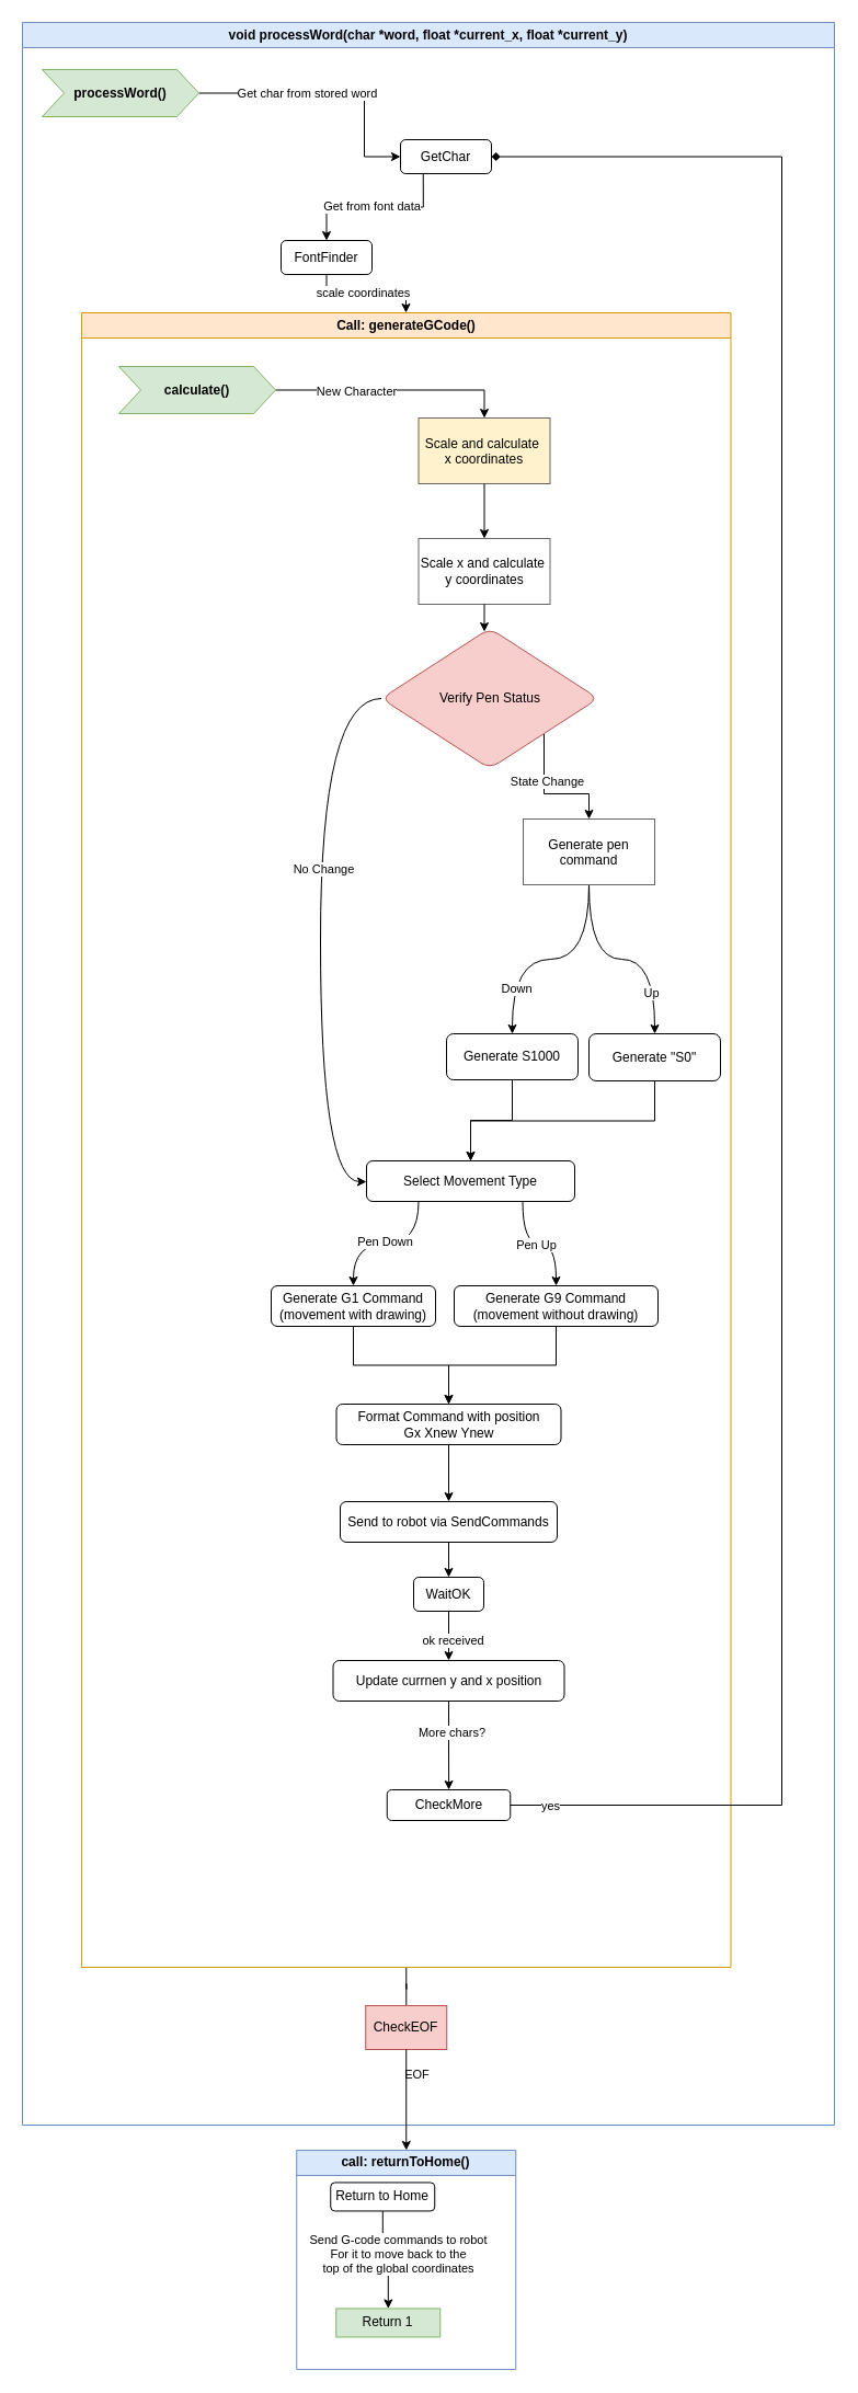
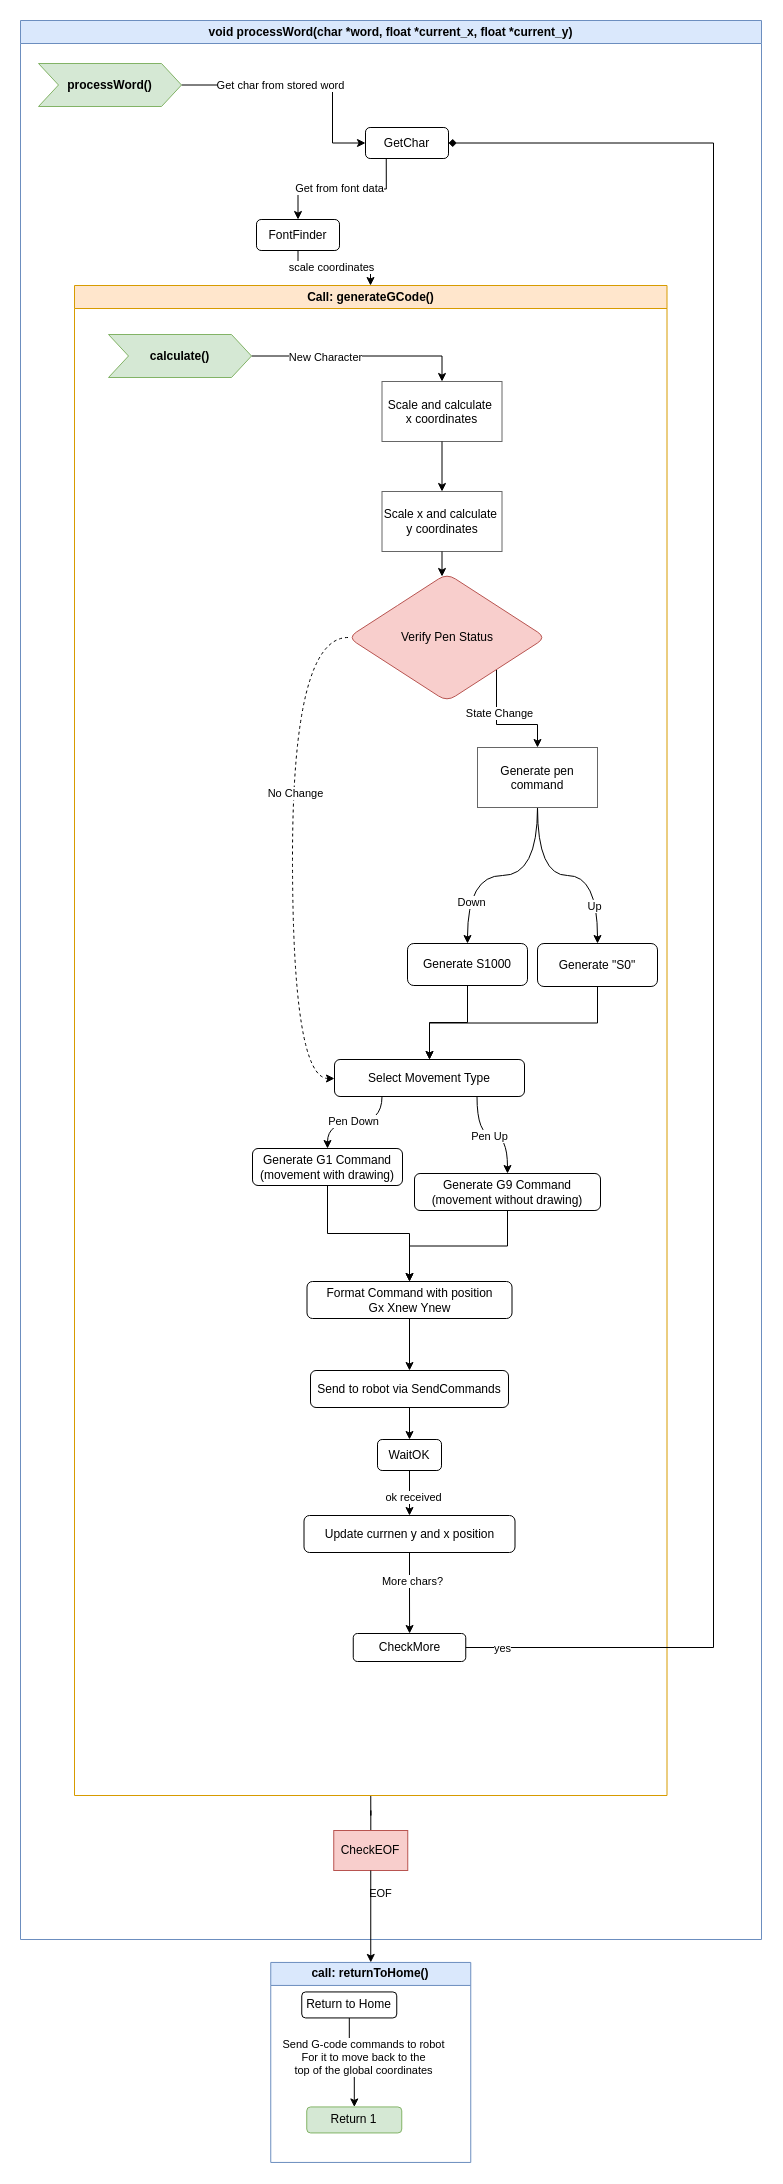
  <mxCell id="0" />
  <mxCell id="1" parent="0" />
  <mxCell id="2" value="void processWord(char *word, float *current_x, float *current_y)" style="swimlane;whiteSpace=wrap;html=1;fillColor=#dae8fc;strokeColor=#6c8ebf;" vertex="1" parent="1"><mxGeometry y="20" width="741" height="1919" as="geometry" x="20" /></mxCell>
  <mxCell id="3" style="edgeStyle=orthogonalEdgeStyle;rounded=0;orthogonalLoop=1;jettySize=auto;html=1;exitX=1;exitY=0.5;exitDx=0;exitDy=0;entryX=0;entryY=0.5;entryDx=0;entryDy=0;" edge="1" parent="2" source="5" target="51"><mxGeometry relative="1" as="geometry"><mxPoint x="329.39" y="86" as="targetPoint" /><Array as="points"><mxPoint x="312" y="65" /><mxPoint x="312" y="122" /></Array></mxGeometry></mxCell>
  <mxCell id="4" value="Get char from stored word" style="edgeLabel;html=1;align=center;verticalAlign=middle;resizable=0;points=[];" vertex="1" connectable="0" parent="3"><mxGeometry x="-0.654" y="2" relative="1" as="geometry"><mxPoint x="56" y="2" as="offset" /></mxGeometry></mxCell>
  <mxCell id="5" value="&lt;b&gt;processWord()&lt;/b&gt;" style="shape=step;perimeter=stepPerimeter;whiteSpace=wrap;html=1;fixedSize=1;fillColor=#d5e8d4;strokeColor=#82b366;" vertex="1" parent="2"><mxGeometry x="18" y="43" width="143" height="43" as="geometry" /></mxCell>
  <mxCell id="6" style="edgeStyle=orthogonalEdgeStyle;rounded=0;orthogonalLoop=1;jettySize=auto;html=1;exitX=0.5;exitY=1;exitDx=0;exitDy=0;endArrow=none;" edge="1" parent="2" source="7" target="57"><mxGeometry relative="1" as="geometry" /></mxCell>
  <mxCell id="7" value="Call: generateGCode()" style="swimlane;whiteSpace=wrap;html=1;fillColor=#ffe6cc;strokeColor=#d79b00;" vertex="1" parent="2"><mxGeometry x="54" y="265" width="592.5" height="1510" as="geometry"><mxRectangle x="46" y="715" width="156" height="26" as="alternateBounds" /></mxGeometry></mxCell>
- <mxCell id="8" value="Scale and calculate &#10;x coordinates" style="rounded=0;fillColor=#fff2cc;strokeColor=#666666;fontColor=#000000;fontStyle=0;" vertex="1" parent="7"><mxGeometry x="307.5" y="96" width="120" height="60" as="geometry" /></mxCell>
+ <mxCell id="8" value="Scale and calculate &#10;x coordinates" style="rounded=0;fillColor=#FFFFFF;strokeColor=#666666;fontColor=#000000;fontStyle=0" vertex="1" parent="7"><mxGeometry x="307.5" y="96" width="120" height="60" as="geometry" /></mxCell>
  <mxCell id="9" value="" style="endArrow=classic;html=1;exitX=0.5;exitY=1;entryX=0.5;entryY=0;fontColor=#FFFFFF;entryDx=0;entryDy=0;" edge="1" parent="7" source="8" target="18"><mxGeometry width="50" height="50" relative="1" as="geometry" /></mxCell>
  <mxCell id="10" value="" style="edgeStyle=orthogonalEdgeStyle;rounded=0;orthogonalLoop=1;jettySize=auto;html=1;entryX=0.5;entryY=0;entryDx=0;entryDy=0;curved=1;" edge="1" parent="7" source="14" target="26"><mxGeometry relative="1" as="geometry"><mxPoint x="463" y="602" as="targetPoint" /></mxGeometry></mxCell>
  <mxCell id="11" value="Down" style="edgeLabel;html=1;align=center;verticalAlign=middle;resizable=0;points=[];" vertex="1" connectable="0" parent="10"><mxGeometry x="0.597" y="3" relative="1" as="geometry"><mxPoint as="offset" /></mxGeometry></mxCell>
  <mxCell id="12" style="edgeStyle=orthogonalEdgeStyle;rounded=0;orthogonalLoop=1;jettySize=auto;html=1;exitX=0.5;exitY=1;exitDx=0;exitDy=0;curved=1;" edge="1" parent="7" source="14" target="28"><mxGeometry relative="1" as="geometry" /></mxCell>
  <mxCell id="13" value="Up" style="edgeLabel;html=1;align=center;verticalAlign=middle;resizable=0;points=[];" vertex="1" connectable="0" parent="12"><mxGeometry x="0.545" y="-7" relative="1" as="geometry"><mxPoint x="3" y="7" as="offset" /></mxGeometry></mxCell>
  <mxCell id="14" value="Generate pen&#10;command" style="rounded=0;fillColor=#FFFFFF;strokeColor=#666666;fontColor=#000000;" vertex="1" parent="7"><mxGeometry x="403" y="462" width="120" height="60" as="geometry" /></mxCell>
  <mxCell id="15" style="edgeStyle=orthogonalEdgeStyle;rounded=0;orthogonalLoop=1;jettySize=auto;html=1;exitX=1;exitY=0.5;exitDx=0;exitDy=0;entryX=0.5;entryY=0;entryDx=0;entryDy=0;" edge="1" parent="7" source="17" target="8"><mxGeometry relative="1" as="geometry" /></mxCell>
  <mxCell id="16" value="New Character" style="edgeLabel;html=1;align=center;verticalAlign=middle;resizable=0;points=[];" vertex="1" connectable="0" parent="15"><mxGeometry x="-0.326" y="-1" relative="1" as="geometry"><mxPoint as="offset" /></mxGeometry></mxCell>
  <mxCell id="17" value="&lt;b&gt;calculate()&lt;/b&gt;" style="shape=step;perimeter=stepPerimeter;whiteSpace=wrap;html=1;fixedSize=1;fillColor=#d5e8d4;strokeColor=#82b366;" vertex="1" parent="7"><mxGeometry x="34" y="49" width="143" height="43" as="geometry" /></mxCell>
  <mxCell id="18" value="&lt;span style=&quot;text-wrap: nowrap;&quot;&gt;Scale x and calculate&amp;nbsp;&lt;/span&gt;&lt;br style=&quot;padding: 0px; margin: 0px; text-wrap: nowrap;&quot;&gt;&lt;span style=&quot;text-wrap: nowrap;&quot;&gt;y coordinates&lt;/span&gt;" style="whiteSpace=wrap;html=1;fillColor=#FFFFFF;strokeColor=#666666;fontColor=#000000;rounded=0;fontStyle=0;" vertex="1" parent="7"><mxGeometry x="307.5" y="206" width="120" height="60" as="geometry" /></mxCell>
  <mxCell id="19" style="edgeStyle=orthogonalEdgeStyle;rounded=0;orthogonalLoop=1;jettySize=auto;html=1;exitX=0.5;exitY=1;exitDx=0;exitDy=0;entryX=0.5;entryY=0;entryDx=0;entryDy=0;" edge="1" parent="7" source="18"><mxGeometry relative="1" as="geometry"><mxPoint x="367.5" y="291" as="targetPoint" /></mxGeometry></mxCell>
  <mxCell id="20" style="edgeStyle=orthogonalEdgeStyle;rounded=0;orthogonalLoop=1;jettySize=auto;html=1;exitX=1;exitY=1;exitDx=0;exitDy=0;" edge="1" parent="7" source="24" target="14"><mxGeometry relative="1" as="geometry" /></mxCell>
  <mxCell id="21" value="State Change" style="edgeLabel;html=1;align=center;verticalAlign=middle;resizable=0;points=[];" vertex="1" connectable="0" parent="20"><mxGeometry x="-0.269" y="2" relative="1" as="geometry"><mxPoint as="offset" /></mxGeometry></mxCell>
- <mxCell id="22" style="edgeStyle=orthogonalEdgeStyle;rounded=0;orthogonalLoop=1;jettySize=auto;html=1;curved=1;" edge="1" parent="7" source="24" target="33"><mxGeometry relative="1" as="geometry"><Array as="points"><mxPoint x="218" y="793" /></Array></mxGeometry></mxCell>
+ <mxCell id="22" style="edgeStyle=orthogonalEdgeStyle;rounded=0;orthogonalLoop=1;jettySize=auto;html=1;curved=1;dashed=1;" edge="1" parent="7" source="24" target="33"><mxGeometry relative="1" as="geometry"><Array as="points"><mxPoint x="218" y="793" /></Array></mxGeometry></mxCell>
  <mxCell id="23" value="No Change" style="edgeLabel;html=1;align=center;verticalAlign=middle;resizable=0;points=[];" vertex="1" connectable="0" parent="22"><mxGeometry x="-0.215" y="2" relative="1" as="geometry"><mxPoint as="offset" /></mxGeometry></mxCell>
  <mxCell id="24" value="&lt;span style=&quot;text-wrap: nowrap;&quot;&gt;Verify Pen Status&lt;/span&gt;" style="rhombus;whiteSpace=wrap;html=1;rounded=1;fillColor=#f8cecc;strokeColor=#b85450;" vertex="1" parent="7"><mxGeometry x="273.5" y="288" width="198" height="128" as="geometry" /></mxCell>
  <mxCell id="25" style="edgeStyle=orthogonalEdgeStyle;rounded=0;orthogonalLoop=1;jettySize=auto;html=1;exitX=0.5;exitY=1;exitDx=0;exitDy=0;entryX=0.5;entryY=0;entryDx=0;entryDy=0;" edge="1" parent="7" source="26" target="33"><mxGeometry relative="1" as="geometry" /></mxCell>
  <mxCell id="26" value="Generate S1000" style="rounded=1;whiteSpace=wrap;html=1;" vertex="1" parent="7"><mxGeometry x="333" y="658" width="120" height="42" as="geometry" /></mxCell>
  <mxCell id="27" style="edgeStyle=orthogonalEdgeStyle;rounded=0;orthogonalLoop=1;jettySize=auto;html=1;exitX=0.5;exitY=1;exitDx=0;exitDy=0;entryX=0.5;entryY=0;entryDx=0;entryDy=0;" edge="1" parent="7" source="28" target="33"><mxGeometry relative="1" as="geometry" /></mxCell>
  <mxCell id="28" value="Generate &quot;S0&quot;" style="rounded=1;whiteSpace=wrap;html=1;" vertex="1" parent="7"><mxGeometry x="463" y="658" width="120" height="43" as="geometry" /></mxCell>
  <mxCell id="29" style="edgeStyle=orthogonalEdgeStyle;rounded=0;orthogonalLoop=1;jettySize=auto;html=1;exitX=0.25;exitY=1;exitDx=0;exitDy=0;entryX=0.5;entryY=0;entryDx=0;entryDy=0;curved=1;" edge="1" parent="7" source="33" target="35"><mxGeometry relative="1" as="geometry"><mxPoint x="209.138" y="902.276" as="targetPoint" /></mxGeometry></mxCell>
  <mxCell id="30" value="Pen Down" style="edgeLabel;html=1;align=center;verticalAlign=middle;resizable=0;points=[];" vertex="1" connectable="0" parent="29"><mxGeometry x="0.031" y="-2" relative="1" as="geometry"><mxPoint as="offset" /></mxGeometry></mxCell>
  <mxCell id="31" style="edgeStyle=orthogonalEdgeStyle;rounded=0;orthogonalLoop=1;jettySize=auto;html=1;exitX=0.75;exitY=1;exitDx=0;exitDy=0;curved=1;" edge="1" parent="7" source="33" target="37"><mxGeometry relative="1" as="geometry"><mxPoint x="461.828" y="895.655" as="targetPoint" /></mxGeometry></mxCell>
  <mxCell id="32" value="Pen Up" style="edgeLabel;html=1;align=center;verticalAlign=middle;resizable=0;points=[];" vertex="1" connectable="0" parent="31"><mxGeometry x="-0.074" y="-1" relative="1" as="geometry"><mxPoint as="offset" /></mxGeometry></mxCell>
  <mxCell id="33" value="Select Movement Type" style="rounded=1;whiteSpace=wrap;html=1;" vertex="1" parent="7"><mxGeometry x="260" y="774" width="190" height="37" as="geometry" /></mxCell>
  <mxCell id="34" style="edgeStyle=orthogonalEdgeStyle;rounded=0;orthogonalLoop=1;jettySize=auto;html=1;exitX=0.5;exitY=1;exitDx=0;exitDy=0;" edge="1" parent="7" source="35" target="39"><mxGeometry relative="1" as="geometry" /></mxCell>
- <mxCell id="35" value="Generate G1 Command&lt;br&gt;(movement with drawing)" style="rounded=1;whiteSpace=wrap;html=1;" vertex="1" parent="7"><mxGeometry x="173" y="888" width="150" height="37" as="geometry" /></mxCell>
+ <mxCell id="35" value="Generate G1 Command&lt;br&gt;(movement with drawing)" style="rounded=1;whiteSpace=wrap;html=1;" vertex="1" parent="7"><mxGeometry x="178" y="863" width="150" height="37" as="geometry" /></mxCell>
  <mxCell id="36" style="edgeStyle=orthogonalEdgeStyle;rounded=0;orthogonalLoop=1;jettySize=auto;html=1;exitX=0.5;exitY=1;exitDx=0;exitDy=0;" edge="1" parent="7" source="37" target="39"><mxGeometry relative="1" as="geometry" /></mxCell>
  <mxCell id="37" value="Generate G9 Command&lt;br&gt;(movement without drawing)" style="rounded=1;whiteSpace=wrap;html=1;" vertex="1" parent="7"><mxGeometry x="340" y="888" width="186" height="37" as="geometry" /></mxCell>
  <mxCell id="38" style="edgeStyle=orthogonalEdgeStyle;rounded=0;orthogonalLoop=1;jettySize=auto;html=1;exitX=0.5;exitY=1;exitDx=0;exitDy=0;" edge="1" parent="7" source="39" target="41"><mxGeometry relative="1" as="geometry" /></mxCell>
  <mxCell id="39" value="Format Command with position&lt;br&gt;Gx Xnew Ynew" style="rounded=1;whiteSpace=wrap;html=1;" vertex="1" parent="7"><mxGeometry x="232.5" y="996" width="205" height="37" as="geometry" /></mxCell>
  <mxCell id="40" value="" style="edgeStyle=orthogonalEdgeStyle;rounded=0;orthogonalLoop=1;jettySize=auto;html=1;" edge="1" parent="7" source="41" target="47"><mxGeometry relative="1" as="geometry" /></mxCell>
  <mxCell id="41" value="Send to robot via SendCommands" style="rounded=1;whiteSpace=wrap;html=1;" vertex="1" parent="7"><mxGeometry x="236" y="1085" width="198" height="37" as="geometry" /></mxCell>
  <mxCell id="42" value="" style="edgeStyle=orthogonalEdgeStyle;rounded=0;orthogonalLoop=1;jettySize=auto;html=1;" edge="1" parent="7" source="44" target="48"><mxGeometry relative="1" as="geometry"><mxPoint x="335" y="1301" as="targetPoint" /></mxGeometry></mxCell>
  <mxCell id="43" value="More chars?" style="edgeLabel;html=1;align=center;verticalAlign=middle;resizable=0;points=[];" vertex="1" connectable="0" parent="42"><mxGeometry x="-0.317" y="2" relative="1" as="geometry"><mxPoint as="offset" /></mxGeometry></mxCell>
  <mxCell id="44" value="Update currnen y and x position" style="rounded=1;whiteSpace=wrap;html=1;" vertex="1" parent="7"><mxGeometry x="229.5" y="1230" width="211" height="37" as="geometry" /></mxCell>
  <mxCell id="45" style="edgeStyle=orthogonalEdgeStyle;rounded=0;orthogonalLoop=1;jettySize=auto;html=1;exitX=0.5;exitY=1;exitDx=0;exitDy=0;" edge="1" parent="7" source="47" target="44"><mxGeometry relative="1" as="geometry" /></mxCell>
  <mxCell id="46" value="ok received" style="edgeLabel;html=1;align=center;verticalAlign=middle;resizable=0;points=[];" vertex="1" connectable="0" parent="45"><mxGeometry x="0.14" y="3" relative="1" as="geometry"><mxPoint as="offset" /></mxGeometry></mxCell>
  <mxCell id="47" value="WaitOK" style="whiteSpace=wrap;html=1;rounded=1;" vertex="1" parent="7"><mxGeometry x="303" y="1154" width="64" height="31" as="geometry" /></mxCell>
  <mxCell id="48" value="CheckMore" style="rounded=1;whiteSpace=wrap;html=1;" vertex="1" parent="7"><mxGeometry x="278.75" y="1348" width="112.5" height="28" as="geometry" /></mxCell>
  <mxCell id="49" style="edgeStyle=orthogonalEdgeStyle;rounded=0;orthogonalLoop=1;jettySize=auto;html=1;exitX=0.25;exitY=1;exitDx=0;exitDy=0;" edge="1" parent="2" source="51" target="54"><mxGeometry relative="1" as="geometry"><mxPoint x="279.0" y="208.75" as="targetPoint" /></mxGeometry></mxCell>
  <mxCell id="50" value="Get from font data" style="edgeLabel;html=1;align=center;verticalAlign=middle;resizable=0;points=[];" vertex="1" connectable="0" parent="49"><mxGeometry x="0.049" y="-1" relative="1" as="geometry"><mxPoint as="offset" /></mxGeometry></mxCell>
  <mxCell id="51" value="GetChar" style="rounded=1;whiteSpace=wrap;html=1;" vertex="1" parent="2"><mxGeometry x="345" y="107" width="83" height="31" as="geometry" /></mxCell>
  <mxCell id="52" style="edgeStyle=orthogonalEdgeStyle;rounded=0;orthogonalLoop=1;jettySize=auto;html=1;exitX=0.5;exitY=1;exitDx=0;exitDy=0;" edge="1" parent="2" source="54" target="7"><mxGeometry relative="1" as="geometry"><Array as="points"><mxPoint x="278" y="245" /><mxPoint x="350" y="245" /></Array></mxGeometry></mxCell>
  <mxCell id="53" value="scale coordinates" style="edgeLabel;html=1;align=center;verticalAlign=middle;resizable=0;points=[];" vertex="1" connectable="0" parent="52"><mxGeometry x="-0.113" y="-1" relative="1" as="geometry"><mxPoint as="offset" /></mxGeometry></mxCell>
  <mxCell id="54" value="FontFinder" style="rounded=1;whiteSpace=wrap;html=1;" vertex="1" parent="2"><mxGeometry x="236" y="199" width="83" height="31" as="geometry" /></mxCell>
  <mxCell id="55" style="edgeStyle=orthogonalEdgeStyle;rounded=0;orthogonalLoop=1;jettySize=auto;html=1;exitX=1;exitY=0.5;exitDx=0;exitDy=0;entryX=1;entryY=0.5;entryDx=0;entryDy=0;endArrow=diamond;" edge="1" parent="2" source="48" target="51"><mxGeometry relative="1" as="geometry"><Array as="points"><mxPoint x="693" y="1627" /><mxPoint x="693" y="123" /></Array></mxGeometry></mxCell>
  <mxCell id="56" value="yes" style="edgeLabel;html=1;align=center;verticalAlign=middle;resizable=0;points=[];" vertex="1" connectable="0" parent="55"><mxGeometry x="-0.93" y="2" relative="1" as="geometry"><mxPoint x="-35" y="2" as="offset" /></mxGeometry></mxCell>
  <mxCell id="57" value="CheckEOF" style="rounded=0;whiteSpace=wrap;html=1;fillColor=#f8cecc;strokeColor=#b85450;" vertex="1" parent="2"><mxGeometry x="313.25" y="1810" width="74" height="40" as="geometry" /></mxCell>
  <mxCell id="58" value="EOF" style="edgeLabel;html=1;align=center;verticalAlign=middle;resizable=0;points=[];" vertex="1" connectable="0" parent="2"><mxGeometry x="359.995" y="1872.004" as="geometry" /></mxCell>
  <mxCell id="59" value="call: returnToHome()" style="swimlane;whiteSpace=wrap;html=1;fillColor=#dae8fc;strokeColor=#6c8ebf;" vertex="1" parent="1"><mxGeometry x="270.25" y="1961.95" width="200" height="200" as="geometry" /></mxCell>
  <mxCell id="60" style="edgeStyle=orthogonalEdgeStyle;rounded=0;orthogonalLoop=1;jettySize=auto;html=1;" edge="1" parent="59" source="62" target="63"><mxGeometry relative="1" as="geometry"><mxPoint x="82" y="144.5" as="targetPoint" /></mxGeometry></mxCell>
  <mxCell id="61" value="Send G-code commands to robot&lt;br&gt;For it to move back to the &lt;br&gt;top of the global coordinates" style="edgeLabel;html=1;align=center;verticalAlign=middle;resizable=0;points=[];" vertex="1" connectable="0" parent="60"><mxGeometry x="-0.191" y="-2" relative="1" as="geometry"><mxPoint x="16" y="1" as="offset" /></mxGeometry></mxCell>
  <mxCell id="62" value="Return to Home" style="rounded=1;whiteSpace=wrap;html=1;" vertex="1" parent="59"><mxGeometry x="31" y="29.5" width="95" height="26" as="geometry" /></mxCell>
- <mxCell id="63" value="Return 1" style="whiteSpace=wrap;html=1;fillColor=#d5e8d4;strokeColor=#82b366;rounded=0;" vertex="1" parent="59"><mxGeometry x="36" y="144.5" width="95" height="26" as="geometry" /></mxCell>
+ <mxCell id="63" value="Return 1" style="rounded=1;whiteSpace=wrap;html=1;fillColor=#d5e8d4;strokeColor=#82b366;" vertex="1" parent="59"><mxGeometry x="36" y="144.5" width="95" height="26" as="geometry" /></mxCell>
  <mxCell id="64" style="edgeStyle=orthogonalEdgeStyle;rounded=0;orthogonalLoop=1;jettySize=auto;html=1;exitX=0.5;exitY=1;exitDx=0;exitDy=0;" edge="1" parent="1" source="57" target="59"><mxGeometry relative="1" as="geometry" /></mxCell>
